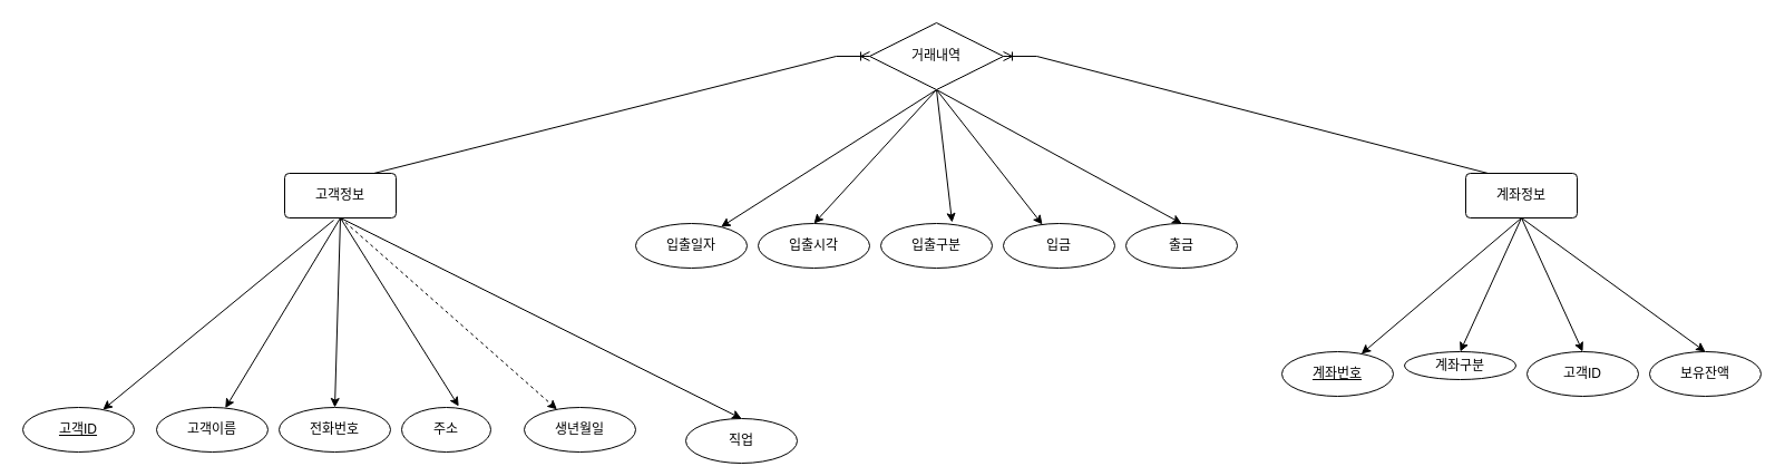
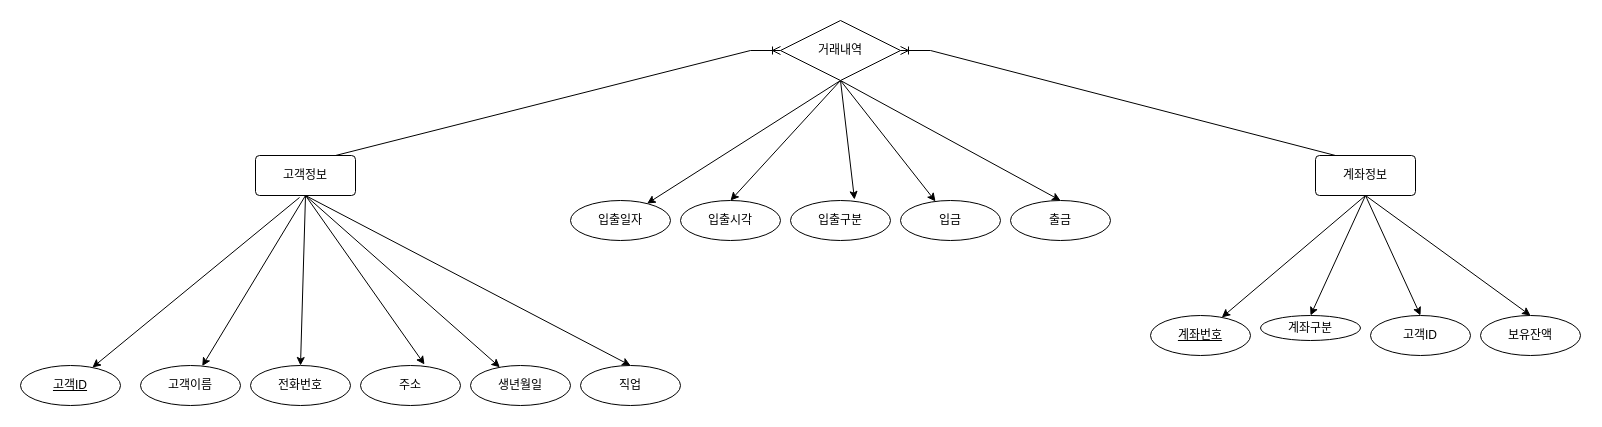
  <mxCell id="0" />
  <mxCell id="1" parent="0" />
  <mxCell id="2" style="rounded=0;orthogonalLoop=1;jettySize=auto;html=1;exitX=0.44;exitY=1.05;exitDx=0;exitDy=0;exitPerimeter=0;" parent="1" source="8" target="9" edge="1"><mxGeometry relative="1" as="geometry" /></mxCell>
  <mxCell id="3" style="rounded=0;orthogonalLoop=1;jettySize=auto;html=1;exitX=0.5;exitY=1;exitDx=0;exitDy=0;" parent="1" source="8" target="10" edge="1"><mxGeometry relative="1" as="geometry" /></mxCell>
  <mxCell id="4" style="rounded=0;orthogonalLoop=1;jettySize=auto;html=1;entryX=0.5;entryY=0;entryDx=0;entryDy=0;exitX=0.5;exitY=1;exitDx=0;exitDy=0;" parent="1" source="8" target="11" edge="1"><mxGeometry relative="1" as="geometry" /></mxCell>
  <mxCell id="5" style="rounded=0;orthogonalLoop=1;jettySize=auto;html=1;entryX=0.64;entryY=-0.025;entryDx=0;entryDy=0;entryPerimeter=0;exitX=0.5;exitY=1;exitDx=0;exitDy=0;" parent="1" source="8" target="12" edge="1"><mxGeometry relative="1" as="geometry" /></mxCell>
- <mxCell id="6" style="rounded=0;orthogonalLoop=1;jettySize=auto;html=1;exitX=0.5;exitY=1;exitDx=0;exitDy=0;dashed=1;" parent="1" source="8" target="13" edge="1"><mxGeometry relative="1" as="geometry" /></mxCell>
+ <mxCell id="6" style="rounded=0;orthogonalLoop=1;jettySize=auto;html=1;exitX=0.5;exitY=1;exitDx=0;exitDy=0;" parent="1" source="8" target="13" edge="1"><mxGeometry relative="1" as="geometry" /></mxCell>
  <mxCell id="7" style="rounded=0;orthogonalLoop=1;jettySize=auto;html=1;entryX=0.5;entryY=0;entryDx=0;entryDy=0;exitX=0.5;exitY=1;exitDx=0;exitDy=0;" parent="1" source="8" target="14" edge="1"><mxGeometry relative="1" as="geometry" /></mxCell>
  <mxCell id="8" value="고객정보" style="rounded=1;arcSize=10;whiteSpace=wrap;html=1;align=center;" parent="1" vertex="1"><mxGeometry x="255" y="155" width="100" height="40" as="geometry" /></mxCell>
  <mxCell id="9" value="고객ID" style="ellipse;whiteSpace=wrap;html=1;align=center;fontStyle=4;" parent="1" vertex="1"><mxGeometry x="20" y="365" width="100" height="40" as="geometry" /></mxCell>
  <mxCell id="10" value="고객이름" style="ellipse;whiteSpace=wrap;html=1;align=center;" parent="1" vertex="1"><mxGeometry x="140" y="365" width="100" height="40" as="geometry" /></mxCell>
  <mxCell id="11" value="전화번호" style="ellipse;whiteSpace=wrap;html=1;align=center;" parent="1" vertex="1"><mxGeometry x="250" y="365" width="100" height="40" as="geometry" /></mxCell>
- <mxCell id="12" value="주소" style="ellipse;whiteSpace=wrap;html=1;align=center;" parent="1" vertex="1"><mxGeometry x="360" y="365" width="80" height="40" as="geometry" /></mxCell>
+ <mxCell id="12" value="주소" style="ellipse;whiteSpace=wrap;html=1;align=center;" parent="1" vertex="1"><mxGeometry x="360" y="365" width="100" height="40" as="geometry" /></mxCell>
  <mxCell id="13" value="생년월일" style="ellipse;whiteSpace=wrap;html=1;align=center;" parent="1" vertex="1"><mxGeometry x="470" y="365" width="100" height="40" as="geometry" /></mxCell>
- <mxCell id="14" value="직업" style="ellipse;whiteSpace=wrap;html=1;align=center;" parent="1" vertex="1"><mxGeometry x="615" y="375" width="100" height="40" as="geometry" /></mxCell>
+ <mxCell id="14" value="직업" style="ellipse;whiteSpace=wrap;html=1;align=center;" parent="1" vertex="1"><mxGeometry x="580" y="365" width="100" height="40" as="geometry" /></mxCell>
  <mxCell id="15" style="rounded=0;orthogonalLoop=1;jettySize=auto;html=1;exitX=0.5;exitY=1;exitDx=0;exitDy=0;" parent="1" source="28" target="21" edge="1"><mxGeometry relative="1" as="geometry"><mxPoint x="939" y="127" as="sourcePoint" /></mxGeometry></mxCell>
  <mxCell id="16" style="rounded=0;orthogonalLoop=1;jettySize=auto;html=1;exitX=0.5;exitY=1;exitDx=0;exitDy=0;" parent="1" source="27" target="22" edge="1"><mxGeometry relative="1" as="geometry"><mxPoint x="850" y="330" as="sourcePoint" /></mxGeometry></mxCell>
  <mxCell id="17" style="rounded=0;orthogonalLoop=1;jettySize=auto;html=1;entryX=0.5;entryY=0;entryDx=0;entryDy=0;exitX=0.5;exitY=1;exitDx=0;exitDy=0;" parent="1" source="27" target="23" edge="1"><mxGeometry relative="1" as="geometry"><mxPoint x="850" y="330" as="sourcePoint" /></mxGeometry></mxCell>
  <mxCell id="18" style="rounded=0;orthogonalLoop=1;jettySize=auto;html=1;entryX=0.64;entryY=-0.025;entryDx=0;entryDy=0;entryPerimeter=0;exitX=0.5;exitY=1;exitDx=0;exitDy=0;" parent="1" source="27" target="24" edge="1"><mxGeometry relative="1" as="geometry"><mxPoint x="850" y="330" as="sourcePoint" /></mxGeometry></mxCell>
  <mxCell id="19" style="rounded=0;orthogonalLoop=1;jettySize=auto;html=1;exitX=0.5;exitY=1;exitDx=0;exitDy=0;" parent="1" source="27" target="25" edge="1"><mxGeometry relative="1" as="geometry"><mxPoint x="850" y="330" as="sourcePoint" /></mxGeometry></mxCell>
  <mxCell id="20" style="rounded=0;orthogonalLoop=1;jettySize=auto;html=1;entryX=0.5;entryY=0;entryDx=0;entryDy=0;exitX=0.5;exitY=1;exitDx=0;exitDy=0;" parent="1" source="27" target="26" edge="1"><mxGeometry relative="1" as="geometry"><mxPoint x="830" y="230" as="sourcePoint" /></mxGeometry></mxCell>
  <mxCell id="21" value="계좌번호" style="ellipse;whiteSpace=wrap;html=1;align=center;fontStyle=4;" parent="1" vertex="1"><mxGeometry x="1150" y="315" width="100" height="40" as="geometry" /></mxCell>
  <mxCell id="22" value="입출일자" style="ellipse;whiteSpace=wrap;html=1;align=center;" parent="1" vertex="1"><mxGeometry x="570" y="200" width="100" height="40" as="geometry" /></mxCell>
  <mxCell id="23" value="입출시각" style="ellipse;whiteSpace=wrap;html=1;align=center;" parent="1" vertex="1"><mxGeometry x="680" y="200" width="100" height="40" as="geometry" /></mxCell>
  <mxCell id="24" value="입출구분" style="ellipse;whiteSpace=wrap;html=1;align=center;" parent="1" vertex="1"><mxGeometry x="790" y="200" width="100" height="40" as="geometry" /></mxCell>
  <mxCell id="25" value="입금" style="ellipse;whiteSpace=wrap;html=1;align=center;" parent="1" vertex="1"><mxGeometry x="900" y="200" width="100" height="40" as="geometry" /></mxCell>
  <mxCell id="26" value="출금" style="ellipse;whiteSpace=wrap;html=1;align=center;" parent="1" vertex="1"><mxGeometry x="1010" y="200" width="100" height="40" as="geometry" /></mxCell>
  <mxCell id="27" value="거래내역" style="shape=rhombus;perimeter=rhombusPerimeter;whiteSpace=wrap;html=1;align=center;" vertex="1" parent="1"><mxGeometry x="780" y="20" width="120" height="60" as="geometry" /></mxCell>
  <mxCell id="28" value="계좌정보" style="rounded=1;arcSize=10;whiteSpace=wrap;html=1;align=center;" vertex="1" parent="1"><mxGeometry x="1315" y="155" width="100" height="40" as="geometry" /></mxCell>
  <mxCell id="29" value="" style="edgeStyle=entityRelationEdgeStyle;fontSize=12;html=1;endArrow=ERoneToMany;rounded=0;exitX=0.5;exitY=0;exitDx=0;exitDy=0;entryX=0;entryY=0.5;entryDx=0;entryDy=0;" edge="1" parent="1" source="8" target="27"><mxGeometry width="100" height="100" relative="1" as="geometry"><mxPoint x="850" y="570" as="sourcePoint" /><mxPoint x="950" y="470" as="targetPoint" /></mxGeometry></mxCell>
  <mxCell id="30" value="" style="edgeStyle=entityRelationEdgeStyle;fontSize=12;html=1;endArrow=ERoneToMany;rounded=0;exitX=0.5;exitY=0;exitDx=0;exitDy=0;entryX=1;entryY=0.5;entryDx=0;entryDy=0;" edge="1" parent="1" source="28" target="27"><mxGeometry width="100" height="100" relative="1" as="geometry"><mxPoint x="850" y="470" as="sourcePoint" /><mxPoint x="950" y="370" as="targetPoint" /></mxGeometry></mxCell>
  <mxCell id="31" value="계좌구분" style="ellipse;whiteSpace=wrap;html=1;align=center;" vertex="1" parent="1"><mxGeometry x="1260" y="315" width="100" height="25" as="geometry" /></mxCell>
  <mxCell id="32" value="고객ID" style="ellipse;whiteSpace=wrap;html=1;align=center;" vertex="1" parent="1"><mxGeometry x="1370" y="315" width="100" height="40" as="geometry" /></mxCell>
  <mxCell id="33" value="보유잔액" style="ellipse;whiteSpace=wrap;html=1;align=center;" vertex="1" parent="1"><mxGeometry x="1480" y="315" width="100" height="40" as="geometry" /></mxCell>
  <mxCell id="34" style="rounded=0;orthogonalLoop=1;jettySize=auto;html=1;exitX=0.5;exitY=1;exitDx=0;exitDy=0;entryX=0.5;entryY=0;entryDx=0;entryDy=0;" edge="1" parent="1" source="28" target="31"><mxGeometry relative="1" as="geometry"><mxPoint x="1375" y="205" as="sourcePoint" /><mxPoint x="1259" y="288" as="targetPoint" /></mxGeometry></mxCell>
  <mxCell id="35" style="rounded=0;orthogonalLoop=1;jettySize=auto;html=1;exitX=0.5;exitY=1;exitDx=0;exitDy=0;entryX=0.5;entryY=0;entryDx=0;entryDy=0;" edge="1" parent="1" source="28" target="32"><mxGeometry relative="1" as="geometry"><mxPoint x="1375" y="205" as="sourcePoint" /><mxPoint x="1345" y="285" as="targetPoint" /></mxGeometry></mxCell>
  <mxCell id="36" style="rounded=0;orthogonalLoop=1;jettySize=auto;html=1;exitX=0.5;exitY=1;exitDx=0;exitDy=0;entryX=0.5;entryY=0;entryDx=0;entryDy=0;" edge="1" parent="1" source="28" target="33"><mxGeometry relative="1" as="geometry"><mxPoint x="1375" y="205" as="sourcePoint" /><mxPoint x="1455" y="285" as="targetPoint" /></mxGeometry></mxCell>
